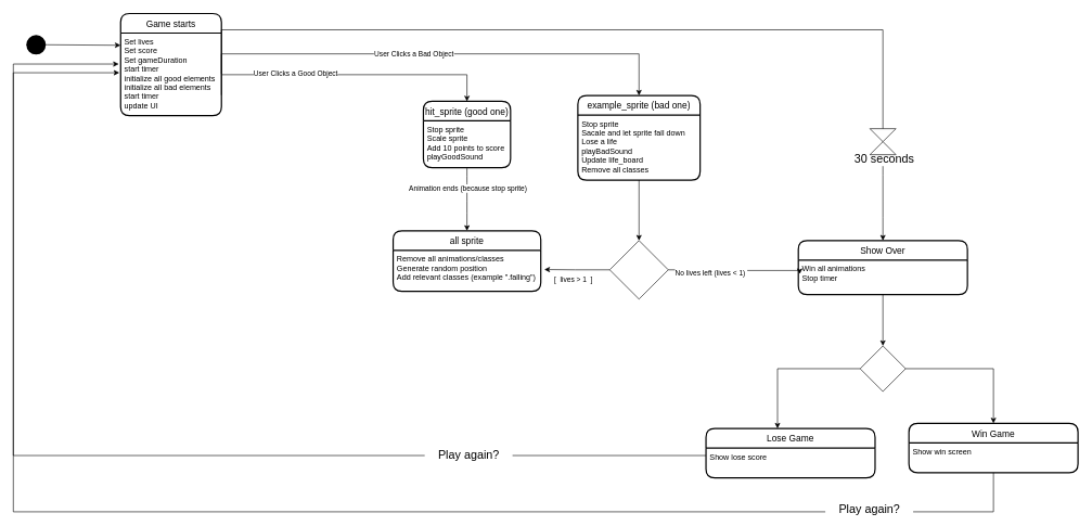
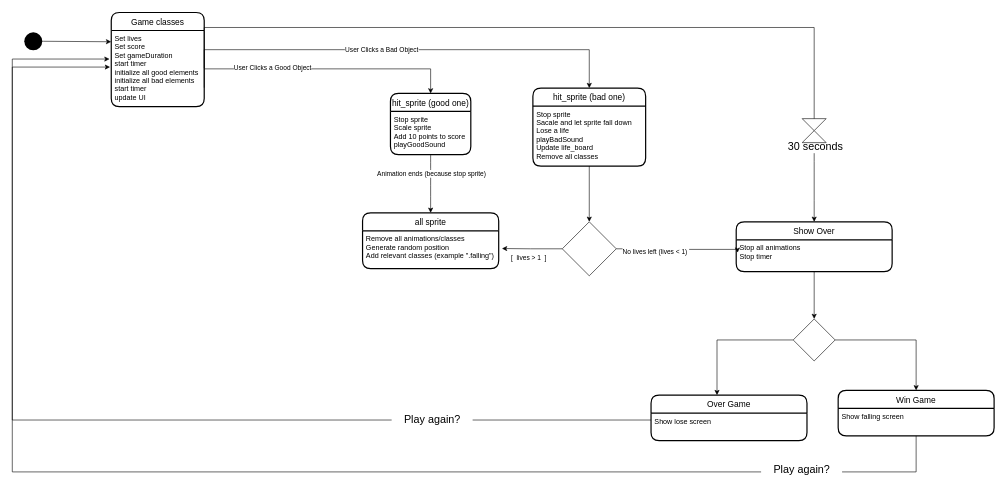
  <mxCell id="0" />
  <mxCell id="1" parent="0" />
  <mxCell id="2" style="edgeStyle=orthogonalEdgeStyle;rounded=0;orthogonalLoop=1;jettySize=auto;html=1;exitX=1;exitY=0.5;exitDx=0;exitDy=0;entryX=-0.001;entryY=0.148;entryDx=0;entryDy=0;entryPerimeter=0;" parent="1" source="3" target="5" edge="1"><mxGeometry relative="1" as="geometry"><Array as="points"><mxPoint x="72" y="69" /></Array></mxGeometry></mxCell>
  <mxCell id="3" value="" style="ellipse;fillColor=#000000;strokeColor=none;" parent="1" vertex="1"><mxGeometry x="40" y="53" width="30" height="30" as="geometry" /></mxCell>
- <mxCell id="4" value="Game starts" style="swimlane;childLayout=stackLayout;horizontal=1;startSize=30;horizontalStack=0;rounded=1;fontSize=14;fontStyle=0;strokeWidth=2;resizeParent=0;resizeLast=1;shadow=0;dashed=0;align=center;" parent="1" vertex="1"><mxGeometry x="185" y="20" width="155" height="157" as="geometry" /></mxCell>
+ <mxCell id="4" value="Game classes" style="swimlane;childLayout=stackLayout;horizontal=1;startSize=30;horizontalStack=0;rounded=1;fontSize=14;fontStyle=0;strokeWidth=2;resizeParent=0;resizeLast=1;shadow=0;dashed=0;align=center;" parent="1" vertex="1"><mxGeometry x="185" y="20" width="155" height="157" as="geometry" /></mxCell>
  <mxCell id="5" value="Set lives&#10;Set score&#10;Set gameDuration&#10;start timer&#10;initialize all good elements&#10;initialize all bad elements&#10;start timer&#10;update UI" style="align=left;strokeColor=none;fillColor=none;spacingLeft=4;fontSize=12;verticalAlign=top;resizable=0;rotatable=0;part=1;rounded=0;" parent="4" vertex="1"><mxGeometry y="30" width="155" height="127" as="geometry" /></mxCell>
  <mxCell id="6" value="hit_sprite (good one)" style="swimlane;childLayout=stackLayout;horizontal=1;startSize=30;horizontalStack=0;rounded=1;fontSize=14;fontStyle=0;strokeWidth=2;resizeParent=0;resizeLast=1;shadow=0;dashed=0;align=center;" parent="1" vertex="1"><mxGeometry x="650.5" y="155" width="134" height="102" as="geometry" /></mxCell>
  <mxCell id="7" value="Stop sprite&#10;Scale sprite&#10;Add 10 points to score&#10;playGoodSound" style="align=left;strokeColor=none;fillColor=none;spacingLeft=4;fontSize=12;verticalAlign=top;resizable=0;rotatable=0;part=1;rounded=0;" parent="6" vertex="1"><mxGeometry y="30" width="134" height="72" as="geometry" /></mxCell>
  <mxCell id="8" style="edgeStyle=orthogonalEdgeStyle;rounded=0;orthogonalLoop=1;jettySize=auto;html=1;exitX=1;exitY=0.75;exitDx=0;exitDy=0;entryX=0.5;entryY=0;entryDx=0;entryDy=0;" parent="1" source="5" target="6" edge="1"><mxGeometry relative="1" as="geometry"><Array as="points"><mxPoint x="340" y="114" /><mxPoint x="718" y="114" /></Array></mxGeometry></mxCell>
  <mxCell id="9" value="User Clicks a Good Object" style="edgeLabel;html=1;align=center;verticalAlign=middle;resizable=0;points=[];" parent="8" vertex="1" connectable="0"><mxGeometry x="-0.357" y="2" relative="1" as="geometry"><mxPoint as="offset" /></mxGeometry></mxCell>
- <mxCell id="10" value="example_sprite (bad one)" style="swimlane;childLayout=stackLayout;horizontal=1;startSize=30;horizontalStack=0;rounded=1;fontSize=14;fontStyle=0;strokeWidth=2;resizeParent=0;resizeLast=1;shadow=0;dashed=0;align=center;" parent="1" vertex="1"><mxGeometry x="888" y="146" width="188" height="130" as="geometry" /></mxCell>
+ <mxCell id="10" value="hit_sprite (bad one)" style="swimlane;childLayout=stackLayout;horizontal=1;startSize=30;horizontalStack=0;rounded=1;fontSize=14;fontStyle=0;strokeWidth=2;resizeParent=0;resizeLast=1;shadow=0;dashed=0;align=center;" parent="1" vertex="1"><mxGeometry x="888" y="146" width="188" height="130" as="geometry" /></mxCell>
  <mxCell id="11" value="Stop sprite&#10;Sacale and let sprite fall down&#10;Lose a life &#10;playBadSound&#10;Update life_board&#10;Remove all classes" style="align=left;strokeColor=none;fillColor=none;spacingLeft=4;fontSize=12;verticalAlign=top;resizable=0;rotatable=0;part=1;rounded=0;" parent="10" vertex="1"><mxGeometry y="30" width="188" height="100" as="geometry" /></mxCell>
  <mxCell id="12" style="edgeStyle=orthogonalEdgeStyle;rounded=0;orthogonalLoop=1;jettySize=auto;html=1;exitX=1;exitY=0.5;exitDx=0;exitDy=0;entryX=0.5;entryY=0;entryDx=0;entryDy=0;" parent="1" source="5" target="10" edge="1"><mxGeometry relative="1" as="geometry"><mxPoint x="1145" y="194" as="targetPoint" /><Array as="points"><mxPoint x="340" y="82" /><mxPoint x="982" y="82" /></Array></mxGeometry></mxCell>
  <mxCell id="13" value="User Clicks a Bad Object" style="edgeLabel;html=1;align=center;verticalAlign=middle;resizable=0;points=[];" parent="12" vertex="1" connectable="0"><mxGeometry x="0.406" y="-4" relative="1" as="geometry"><mxPoint x="-191" y="-4" as="offset" /></mxGeometry></mxCell>
  <mxCell id="14" value="all sprite" style="swimlane;childLayout=stackLayout;horizontal=1;startSize=30;horizontalStack=0;rounded=1;fontSize=14;fontStyle=0;strokeWidth=2;resizeParent=0;resizeLast=1;shadow=0;dashed=0;align=center;" parent="1" vertex="1"><mxGeometry x="604" y="354" width="227" height="93" as="geometry" /></mxCell>
  <mxCell id="15" value="Remove all animations/classes&#10;Generate random position&#10;Add relevant classes (example &quot;.falling&quot;)" style="align=left;strokeColor=none;fillColor=none;spacingLeft=4;fontSize=12;verticalAlign=top;resizable=0;rotatable=0;part=1;rounded=0;" parent="14" vertex="1"><mxGeometry y="30" width="227" height="63" as="geometry" /></mxCell>
  <mxCell id="16" style="edgeStyle=orthogonalEdgeStyle;curved=1;rounded=0;orthogonalLoop=1;jettySize=auto;html=1;exitX=0.5;exitY=1;exitDx=0;exitDy=0;entryX=0.5;entryY=0;entryDx=0;entryDy=0;" parent="1" source="7" target="14" edge="1"><mxGeometry relative="1" as="geometry" /></mxCell>
  <mxCell id="17" value="Animation ends (because stop sprite)" style="edgeLabel;html=1;align=center;verticalAlign=middle;resizable=0;points=[];" parent="16" vertex="1" connectable="0"><mxGeometry x="-0.367" y="1" relative="1" as="geometry"><mxPoint as="offset" /></mxGeometry></mxCell>
  <mxCell id="18" style="rounded=0;orthogonalLoop=1;jettySize=auto;html=1;exitX=0;exitY=0.5;exitDx=0;exitDy=0;entryX=1.024;entryY=0.469;entryDx=0;entryDy=0;entryPerimeter=0;edgeStyle=orthogonalEdgeStyle;" parent="1" source="22" target="15" edge="1"><mxGeometry relative="1" as="geometry" /></mxCell>
  <mxCell id="19" value="[&amp;nbsp; lives &amp;gt; 1&amp;nbsp; ]" style="edgeLabel;html=1;align=center;verticalAlign=middle;resizable=0;points=[];" parent="18" vertex="1" connectable="0"><mxGeometry x="0.451" y="1" relative="1" as="geometry"><mxPoint x="16" y="14" as="offset" /></mxGeometry></mxCell>
  <mxCell id="20" style="edgeStyle=orthogonalEdgeStyle;rounded=0;orthogonalLoop=1;jettySize=auto;html=1;exitX=1;exitY=0.5;exitDx=0;exitDy=0;entryX=0.008;entryY=0.406;entryDx=0;entryDy=0;entryPerimeter=0;" parent="1" source="22" target="25" edge="1"><mxGeometry relative="1" as="geometry"><Array as="points"><mxPoint x="1134" y="414" /><mxPoint x="1134" y="415" /></Array></mxGeometry></mxCell>
  <mxCell id="21" value="No lives left (lives &amp;lt; 1)&amp;nbsp;" style="edgeLabel;html=1;align=center;verticalAlign=middle;resizable=0;points=[];" parent="20" vertex="1" connectable="0"><mxGeometry x="-0.38" y="-4" relative="1" as="geometry"><mxPoint as="offset" /></mxGeometry></mxCell>
  <mxCell id="22" value="" style="rhombus;" parent="1" vertex="1"><mxGeometry x="937" y="369" width="90" height="90" as="geometry" /></mxCell>
  <mxCell id="23" style="rounded=0;orthogonalLoop=1;jettySize=auto;html=1;exitX=0.5;exitY=1;exitDx=0;exitDy=0;entryX=0.5;entryY=0;entryDx=0;entryDy=0;edgeStyle=orthogonalEdgeStyle;" parent="1" source="11" target="22" edge="1"><mxGeometry relative="1" as="geometry" /></mxCell>
  <mxCell id="24" value="Show Over" style="swimlane;childLayout=stackLayout;horizontal=1;startSize=30;horizontalStack=0;rounded=1;fontSize=14;fontStyle=0;strokeWidth=2;resizeParent=0;resizeLast=1;shadow=0;dashed=0;align=center;" parent="1" vertex="1"><mxGeometry x="1227" y="369" width="260" height="83" as="geometry" /></mxCell>
- <mxCell id="25" value="Win all animations&#10;Stop timer" style="align=left;strokeColor=none;fillColor=none;spacingLeft=4;fontSize=12;verticalAlign=top;resizable=0;rotatable=0;part=1;rounded=0;" parent="24" vertex="1"><mxGeometry y="30" width="260" height="53" as="geometry" /></mxCell>
+ <mxCell id="25" value="Stop all animations&#10;Stop timer" style="align=left;strokeColor=none;fillColor=none;spacingLeft=4;fontSize=12;verticalAlign=top;resizable=0;rotatable=0;part=1;rounded=0;" parent="24" vertex="1"><mxGeometry y="30" width="260" height="53" as="geometry" /></mxCell>
  <mxCell id="26" style="edgeStyle=orthogonalEdgeStyle;rounded=0;orthogonalLoop=1;jettySize=auto;html=1;exitX=0;exitY=0.5;exitDx=0;exitDy=0;entryX=0.423;entryY=0;entryDx=0;entryDy=0;entryPerimeter=0;" parent="1" source="28" target="29" edge="1"><mxGeometry relative="1" as="geometry" /></mxCell>
  <mxCell id="27" style="edgeStyle=orthogonalEdgeStyle;rounded=0;orthogonalLoop=1;jettySize=auto;html=1;exitX=1;exitY=0.5;exitDx=0;exitDy=0;entryX=0.5;entryY=0;entryDx=0;entryDy=0;" parent="1" source="28" target="31" edge="1"><mxGeometry relative="1" as="geometry" /></mxCell>
  <mxCell id="28" value="" style="rhombus;" parent="1" vertex="1"><mxGeometry x="1322" y="531" width="70" height="70" as="geometry" /></mxCell>
- <mxCell id="29" value="Lose Game" style="swimlane;childLayout=stackLayout;horizontal=1;startSize=30;horizontalStack=0;rounded=1;fontSize=14;fontStyle=0;strokeWidth=2;resizeParent=0;resizeLast=1;shadow=0;dashed=0;align=center;" parent="1" vertex="1"><mxGeometry x="1085" y="658" width="260" height="76" as="geometry" /></mxCell>
- <mxCell id="30" value="Show lose score" style="align=left;strokeColor=none;fillColor=none;spacingLeft=4;fontSize=12;verticalAlign=top;resizable=0;rotatable=0;part=1;rounded=0;" parent="29" vertex="1"><mxGeometry y="30" width="260" height="46" as="geometry" /></mxCell>
+ <mxCell id="29" value="Over Game" style="swimlane;childLayout=stackLayout;horizontal=1;startSize=30;horizontalStack=0;rounded=1;fontSize=14;fontStyle=0;strokeWidth=2;resizeParent=0;resizeLast=1;shadow=0;dashed=0;align=center;" parent="1" vertex="1"><mxGeometry x="1085" y="658" width="260" height="76" as="geometry" /></mxCell>
+ <mxCell id="30" value="Show lose screen" style="align=left;strokeColor=none;fillColor=none;spacingLeft=4;fontSize=12;verticalAlign=top;resizable=0;rotatable=0;part=1;rounded=0;" parent="29" vertex="1"><mxGeometry y="30" width="260" height="46" as="geometry" /></mxCell>
  <mxCell id="31" value="Win Game" style="swimlane;childLayout=stackLayout;horizontal=1;startSize=30;horizontalStack=0;rounded=1;fontSize=14;fontStyle=0;strokeWidth=2;resizeParent=0;resizeLast=1;shadow=0;dashed=0;align=center;" parent="1" vertex="1"><mxGeometry x="1397" y="650" width="260" height="76" as="geometry" /></mxCell>
- <mxCell id="32" value="Show win screen" style="align=left;strokeColor=none;fillColor=none;spacingLeft=4;fontSize=12;verticalAlign=top;resizable=0;rotatable=0;part=1;rounded=0;" parent="31" vertex="1"><mxGeometry y="30" width="260" height="46" as="geometry" /></mxCell>
+ <mxCell id="32" value="Show falling screen" style="align=left;strokeColor=none;fillColor=none;spacingLeft=4;fontSize=12;verticalAlign=top;resizable=0;rotatable=0;part=1;rounded=0;" parent="31" vertex="1"><mxGeometry y="30" width="260" height="46" as="geometry" /></mxCell>
  <mxCell id="33" style="edgeStyle=orthogonalEdgeStyle;rounded=0;orthogonalLoop=1;jettySize=auto;html=1;exitX=0;exitY=0.25;exitDx=0;exitDy=0;" parent="1" source="30" edge="1"><mxGeometry relative="1" as="geometry"><mxPoint x="183" y="111" as="targetPoint" /><Array as="points"><mxPoint x="20" y="700" /><mxPoint x="20" y="111" /></Array><mxPoint x="1221" y="736" as="sourcePoint" /></mxGeometry></mxCell>
  <mxCell id="34" value="&lt;font style=&quot;font-size: 18px&quot;&gt;&amp;nbsp; &amp;nbsp; Play again?&amp;nbsp; &amp;nbsp;&amp;nbsp;&lt;/font&gt;" style="edgeLabel;html=1;align=center;verticalAlign=middle;resizable=0;points=[];" parent="33" vertex="1" connectable="0"><mxGeometry x="-0.759" y="-1" relative="1" as="geometry"><mxPoint x="-147" as="offset" /></mxGeometry></mxCell>
  <mxCell id="35" style="edgeStyle=orthogonalEdgeStyle;rounded=0;orthogonalLoop=1;jettySize=auto;html=1;exitX=0.5;exitY=1;exitDx=0;exitDy=0;entryX=-0.019;entryY=0.375;entryDx=0;entryDy=0;entryPerimeter=0;" parent="1" source="32" target="5" edge="1"><mxGeometry relative="1" as="geometry"><mxPoint x="180" y="110" as="targetPoint" /><Array as="points"><mxPoint x="1527" y="786" /><mxPoint x="20" y="786" /><mxPoint x="20" y="98" /></Array><mxPoint x="1072" y="852" as="sourcePoint" /></mxGeometry></mxCell>
  <mxCell id="36" style="edgeStyle=orthogonalEdgeStyle;rounded=0;orthogonalLoop=1;jettySize=auto;html=1;exitX=0.5;exitY=1;exitDx=0;exitDy=0;curved=1;" parent="1" source="38" target="24" edge="1"><mxGeometry relative="1" as="geometry" /></mxCell>
  <mxCell id="37" value="&lt;font style=&quot;font-size: 18px&quot;&gt;30 seconds&lt;/font&gt;" style="edgeLabel;html=1;align=center;verticalAlign=middle;resizable=0;points=[];" parent="36" vertex="1" connectable="0"><mxGeometry x="-0.903" y="1" relative="1" as="geometry"><mxPoint as="offset" /></mxGeometry></mxCell>
  <mxCell id="38" value="" style="shape=collate;whiteSpace=wrap;html=1;" parent="1" vertex="1"><mxGeometry x="1337" y="197" width="40" height="40" as="geometry" /></mxCell>
  <mxCell id="39" value="" style="edgeStyle=orthogonalEdgeStyle;rounded=0;orthogonalLoop=1;jettySize=auto;html=1;exitX=1;exitY=0.5;exitDx=0;exitDy=0;entryX=0.5;entryY=0;entryDx=0;entryDy=0;endArrow=none;" parent="1" source="5" target="38" edge="1"><mxGeometry relative="1" as="geometry"><mxPoint x="900" y="4" as="sourcePoint" /><mxPoint x="1475" y="524" as="targetPoint" /><Array as="points"><mxPoint x="340" y="45" /><mxPoint x="1357" y="45" /></Array></mxGeometry></mxCell>
  <mxCell id="40" style="edgeStyle=orthogonalEdgeStyle;rounded=0;orthogonalLoop=1;jettySize=auto;html=1;exitX=0.5;exitY=1;exitDx=0;exitDy=0;entryX=0.5;entryY=0;entryDx=0;entryDy=0;" parent="1" source="25" target="28" edge="1"><mxGeometry relative="1" as="geometry" /></mxCell>
  <mxCell id="41" value="&lt;font style=&quot;font-size: 18px&quot;&gt;&amp;nbsp; &amp;nbsp; Play again?&amp;nbsp; &amp;nbsp;&amp;nbsp;&lt;/font&gt;" style="edgeLabel;html=1;align=center;verticalAlign=middle;resizable=0;points=[];" parent="1" vertex="1" connectable="0"><mxGeometry x="1335.005" y="782" as="geometry" /></mxCell>
